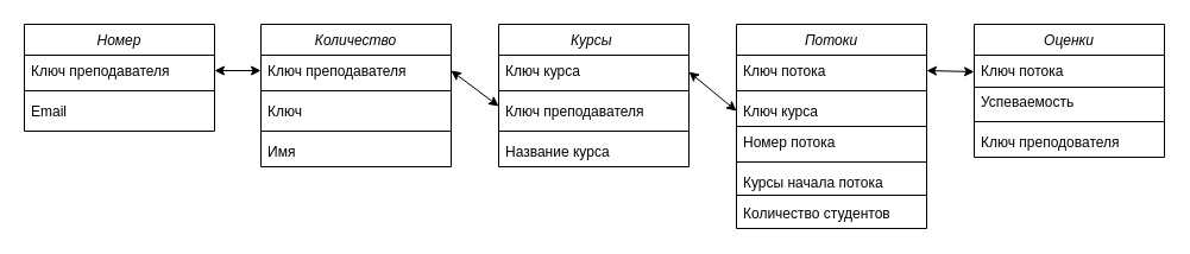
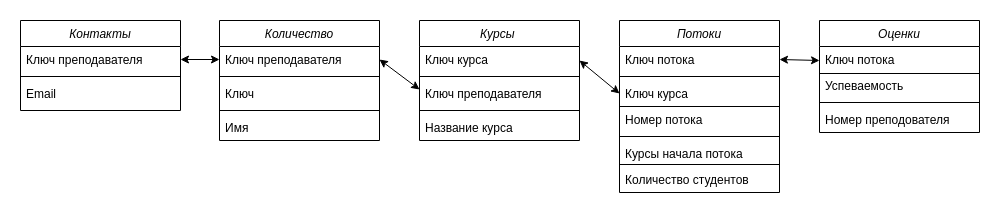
  <mxCell id="0" />
  <mxCell id="1" parent="0" />
  <mxCell id="2" value="Количество" style="swimlane;fontStyle=2;align=center;verticalAlign=top;childLayout=stackLayout;horizontal=1;startSize=26;horizontalStack=0;resizeParent=1;resizeLast=0;collapsible=1;marginBottom=0;rounded=0;shadow=0;strokeWidth=1;" vertex="1" parent="1"><mxGeometry x="219" y="20" width="160" height="120" as="geometry"><mxRectangle x="200" y="110" width="160" height="26" as="alternateBounds" /></mxGeometry></mxCell>
  <mxCell id="3" value="Ключ преподавателя" style="text;align=left;verticalAlign=top;spacingLeft=4;spacingRight=4;overflow=hidden;rotatable=0;points=[[0,0.5],[1,0.5]];portConstraint=eastwest;" vertex="1" parent="2"><mxGeometry y="26" width="160" height="26" as="geometry" /></mxCell>
  <mxCell id="4" value="" style="line;html=1;strokeWidth=1;align=left;verticalAlign=middle;spacingTop=-1;spacingLeft=3;spacingRight=3;rotatable=0;labelPosition=right;points=[];portConstraint=eastwest;" vertex="1" parent="2"><mxGeometry y="52" width="160" height="8" as="geometry" /></mxCell>
  <mxCell id="5" value="Ключ" style="text;align=left;verticalAlign=top;spacingLeft=4;spacingRight=4;overflow=hidden;rotatable=0;points=[[0,0.5],[1,0.5]];portConstraint=eastwest;rounded=0;shadow=0;html=0;" vertex="1" parent="2"><mxGeometry y="60" width="160" height="26" as="geometry" /></mxCell>
  <mxCell id="6" value="" style="line;html=1;strokeWidth=1;align=left;verticalAlign=middle;spacingTop=-1;spacingLeft=3;spacingRight=3;rotatable=0;labelPosition=right;points=[];portConstraint=eastwest;" vertex="1" parent="2"><mxGeometry y="86" width="160" height="8" as="geometry" /></mxCell>
  <mxCell id="7" value="Имя " style="text;align=left;verticalAlign=top;spacingLeft=4;spacingRight=4;overflow=hidden;rotatable=0;points=[[0,0.5],[1,0.5]];portConstraint=eastwest;rounded=0;shadow=0;html=0;" vertex="1" parent="2"><mxGeometry y="94" width="160" height="26" as="geometry" /></mxCell>
- <mxCell id="8" value="Номер" style="swimlane;fontStyle=2;align=center;verticalAlign=top;childLayout=stackLayout;horizontal=1;startSize=26;horizontalStack=0;resizeParent=1;resizeLast=0;collapsible=1;marginBottom=0;rounded=0;shadow=0;strokeWidth=1;" vertex="1" parent="1"><mxGeometry x="20" y="20" width="160" height="90" as="geometry"><mxRectangle x="200" y="110" width="160" height="26" as="alternateBounds" /></mxGeometry></mxCell>
+ <mxCell id="8" value="Контакты" style="swimlane;fontStyle=2;align=center;verticalAlign=top;childLayout=stackLayout;horizontal=1;startSize=26;horizontalStack=0;resizeParent=1;resizeLast=0;collapsible=1;marginBottom=0;rounded=0;shadow=0;strokeWidth=1;" vertex="1" parent="1"><mxGeometry x="20" y="20" width="160" height="90" as="geometry"><mxRectangle x="200" y="110" width="160" height="26" as="alternateBounds" /></mxGeometry></mxCell>
  <mxCell id="9" value="Ключ преподавателя" style="text;align=left;verticalAlign=top;spacingLeft=4;spacingRight=4;overflow=hidden;rotatable=0;points=[[0,0.5],[1,0.5]];portConstraint=eastwest;" vertex="1" parent="8"><mxGeometry y="26" width="160" height="26" as="geometry" /></mxCell>
  <mxCell id="10" value="" style="line;html=1;strokeWidth=1;align=left;verticalAlign=middle;spacingTop=-1;spacingLeft=3;spacingRight=3;rotatable=0;labelPosition=right;points=[];portConstraint=eastwest;" vertex="1" parent="8"><mxGeometry y="52" width="160" height="8" as="geometry" /></mxCell>
  <mxCell id="11" value="Email" style="text;align=left;verticalAlign=top;spacingLeft=4;spacingRight=4;overflow=hidden;rotatable=0;points=[[0,0.5],[1,0.5]];portConstraint=eastwest;rounded=0;shadow=0;html=0;" vertex="1" parent="8"><mxGeometry y="60" width="160" height="26" as="geometry" /></mxCell>
  <mxCell id="12" value="Курсы " style="swimlane;fontStyle=2;align=center;verticalAlign=top;childLayout=stackLayout;horizontal=1;startSize=26;horizontalStack=0;resizeParent=1;resizeLast=0;collapsible=1;marginBottom=0;rounded=0;shadow=0;strokeWidth=1;" vertex="1" parent="1"><mxGeometry x="419" y="20" width="160" height="120" as="geometry"><mxRectangle x="400" y="640" width="160" height="26" as="alternateBounds" /></mxGeometry></mxCell>
  <mxCell id="13" value="Ключ курса" style="text;align=left;verticalAlign=top;spacingLeft=4;spacingRight=4;overflow=hidden;rotatable=0;points=[[0,0.5],[1,0.5]];portConstraint=eastwest;" vertex="1" parent="12"><mxGeometry y="26" width="160" height="26" as="geometry" /></mxCell>
  <mxCell id="14" value="" style="line;html=1;strokeWidth=1;align=left;verticalAlign=middle;spacingTop=-1;spacingLeft=3;spacingRight=3;rotatable=0;labelPosition=right;points=[];portConstraint=eastwest;" vertex="1" parent="12"><mxGeometry y="52" width="160" height="8" as="geometry" /></mxCell>
  <mxCell id="15" value="Ключ преподавателя" style="text;align=left;verticalAlign=top;spacingLeft=4;spacingRight=4;overflow=hidden;rotatable=0;points=[[0,0.5],[1,0.5]];portConstraint=eastwest;" vertex="1" parent="12"><mxGeometry y="60" width="160" height="26" as="geometry" /></mxCell>
  <mxCell id="16" value="" style="line;html=1;strokeWidth=1;align=left;verticalAlign=middle;spacingTop=-1;spacingLeft=3;spacingRight=3;rotatable=0;labelPosition=right;points=[];portConstraint=eastwest;" vertex="1" parent="12"><mxGeometry y="86" width="160" height="8" as="geometry" /></mxCell>
  <mxCell id="17" value="Название курса" style="text;align=left;verticalAlign=top;spacingLeft=4;spacingRight=4;overflow=hidden;rotatable=0;points=[[0,0.5],[1,0.5]];portConstraint=eastwest;" vertex="1" parent="12"><mxGeometry y="94" width="160" height="26" as="geometry" /></mxCell>
  <mxCell id="18" value="Потоки" style="swimlane;fontStyle=2;align=center;verticalAlign=top;childLayout=stackLayout;horizontal=1;startSize=26;horizontalStack=0;resizeParent=1;resizeLast=0;collapsible=1;marginBottom=0;rounded=0;shadow=0;strokeWidth=1;" vertex="1" parent="1"><mxGeometry x="619" y="20" width="160" height="172" as="geometry"><mxRectangle x="200" y="110" width="160" height="26" as="alternateBounds" /></mxGeometry></mxCell>
  <mxCell id="19" value="Ключ потока" style="text;align=left;verticalAlign=top;spacingLeft=4;spacingRight=4;overflow=hidden;rotatable=0;points=[[0,0.5],[1,0.5]];portConstraint=eastwest;" vertex="1" parent="18"><mxGeometry y="26" width="160" height="26" as="geometry" /></mxCell>
  <mxCell id="20" value="" style="line;html=1;strokeWidth=1;align=left;verticalAlign=middle;spacingTop=-1;spacingLeft=3;spacingRight=3;rotatable=0;labelPosition=right;points=[];portConstraint=eastwest;" vertex="1" parent="18"><mxGeometry y="52" width="160" height="8" as="geometry" /></mxCell>
  <mxCell id="21" value="Ключ курса " style="text;align=left;verticalAlign=top;spacingLeft=4;spacingRight=4;overflow=hidden;rotatable=0;points=[[0,0.5],[1,0.5]];portConstraint=eastwest;" vertex="1" parent="18"><mxGeometry y="60" width="160" height="26" as="geometry" /></mxCell>
  <mxCell id="22" value="Номер потока" style="text;align=left;verticalAlign=top;spacingLeft=4;spacingRight=4;overflow=hidden;rotatable=0;points=[[0,0.5],[1,0.5]];portConstraint=eastwest;" vertex="1" parent="18"><mxGeometry y="86" width="160" height="26" as="geometry" /></mxCell>
  <mxCell id="23" value="" style="line;html=1;strokeWidth=1;align=left;verticalAlign=middle;spacingTop=-1;spacingLeft=3;spacingRight=3;rotatable=0;labelPosition=right;points=[];portConstraint=eastwest;" vertex="1" parent="18"><mxGeometry y="112" width="160" height="8" as="geometry" /></mxCell>
  <mxCell id="24" value="Курсы начала потока" style="text;align=left;verticalAlign=top;spacingLeft=4;spacingRight=4;overflow=hidden;rotatable=0;points=[[0,0.5],[1,0.5]];portConstraint=eastwest;" vertex="1" parent="18"><mxGeometry y="120" width="160" height="26" as="geometry" /></mxCell>
  <mxCell id="25" value="Количество студентов" style="text;align=left;verticalAlign=top;spacingLeft=4;spacingRight=4;overflow=hidden;rotatable=0;points=[[0,0.5],[1,0.5]];portConstraint=eastwest;" vertex="1" parent="18"><mxGeometry y="146" width="160" height="26" as="geometry" /></mxCell>
  <mxCell id="26" value="Оценки" style="swimlane;fontStyle=2;align=center;verticalAlign=top;childLayout=stackLayout;horizontal=1;startSize=26;horizontalStack=0;resizeParent=1;resizeLast=0;collapsible=1;marginBottom=0;rounded=0;shadow=0;strokeWidth=1;" vertex="1" parent="1"><mxGeometry x="819" y="20" width="160" height="112" as="geometry"><mxRectangle x="200" y="110" width="160" height="26" as="alternateBounds" /></mxGeometry></mxCell>
  <mxCell id="27" value="Ключ потока" style="text;align=left;verticalAlign=top;spacingLeft=4;spacingRight=4;overflow=hidden;rotatable=0;points=[[0,0.5],[1,0.5]];portConstraint=eastwest;" vertex="1" parent="26"><mxGeometry y="26" width="160" height="26" as="geometry" /></mxCell>
  <mxCell id="28" value="Успеваемость" style="text;align=left;verticalAlign=top;spacingLeft=4;spacingRight=4;overflow=hidden;rotatable=0;points=[[0,0.5],[1,0.5]];portConstraint=eastwest;" vertex="1" parent="26"><mxGeometry y="52" width="160" height="26" as="geometry" /></mxCell>
  <mxCell id="29" value="" style="line;html=1;strokeWidth=1;align=left;verticalAlign=middle;spacingTop=-1;spacingLeft=3;spacingRight=3;rotatable=0;labelPosition=right;points=[];portConstraint=eastwest;" vertex="1" parent="26"><mxGeometry y="78" width="160" height="8" as="geometry" /></mxCell>
- <mxCell id="30" value="Ключ преподователя" style="text;align=left;verticalAlign=top;spacingLeft=4;spacingRight=4;overflow=hidden;rotatable=0;points=[[0,0.5],[1,0.5]];portConstraint=eastwest;" vertex="1" parent="26"><mxGeometry y="86" width="160" height="26" as="geometry" /></mxCell>
+ <mxCell id="30" value="Номер преподователя" style="text;align=left;verticalAlign=top;spacingLeft=4;spacingRight=4;overflow=hidden;rotatable=0;points=[[0,0.5],[1,0.5]];portConstraint=eastwest;" vertex="1" parent="26"><mxGeometry y="86" width="160" height="26" as="geometry" /></mxCell>
  <mxCell id="31" value="" style="line;html=1;strokeWidth=1;align=left;verticalAlign=middle;spacingTop=-1;spacingLeft=3;spacingRight=3;rotatable=0;labelPosition=right;points=[];portConstraint=eastwest;" vertex="1" parent="1"><mxGeometry x="619" y="102" width="160" height="8" as="geometry" /></mxCell>
  <mxCell id="32" value="" style="line;html=1;strokeWidth=1;align=left;verticalAlign=middle;spacingTop=-1;spacingLeft=3;spacingRight=3;rotatable=0;labelPosition=right;points=[];portConstraint=eastwest;" vertex="1" parent="1"><mxGeometry x="619" y="160" width="160" height="8" as="geometry" /></mxCell>
  <mxCell id="33" value="" style="endArrow=classic;startArrow=classic;html=1;exitX=1;exitY=0.5;exitDx=0;exitDy=0;entryX=0;entryY=0.5;entryDx=0;entryDy=0;" edge="1" parent="1" source="9" target="3"><mxGeometry width="50" height="50" relative="1" as="geometry"><mxPoint x="449" y="190" as="sourcePoint" /><mxPoint x="499" y="140" as="targetPoint" /></mxGeometry></mxCell>
  <mxCell id="34" value="" style="endArrow=classic;startArrow=classic;html=1;exitX=1;exitY=0.5;exitDx=0;exitDy=0;" edge="1" parent="1" source="19"><mxGeometry width="50" height="50" relative="1" as="geometry"><mxPoint x="769" y="110" as="sourcePoint" /><mxPoint x="819" y="60" as="targetPoint" /></mxGeometry></mxCell>
  <mxCell id="35" value="" style="endArrow=classic;startArrow=classic;html=1;exitX=1;exitY=0.5;exitDx=0;exitDy=0;" edge="1" parent="1" source="3"><mxGeometry width="50" height="50" relative="1" as="geometry"><mxPoint x="379" y="110" as="sourcePoint" /><mxPoint x="419" y="89" as="targetPoint" /></mxGeometry></mxCell>
  <mxCell id="36" value="" style="endArrow=classic;startArrow=classic;html=1;entryX=0;entryY=0.5;entryDx=0;entryDy=0;" edge="1" parent="1" target="21"><mxGeometry width="50" height="50" relative="1" as="geometry"><mxPoint x="579" y="60" as="sourcePoint" /><mxPoint x="629" y="10" as="targetPoint" /></mxGeometry></mxCell>
  <mxCell id="37" value="" style="line;html=1;strokeWidth=1;align=left;verticalAlign=middle;spacingTop=-1;spacingLeft=3;spacingRight=3;rotatable=0;labelPosition=right;points=[];portConstraint=eastwest;" vertex="1" parent="1"><mxGeometry x="819" y="69" width="160" height="8" as="geometry" /></mxCell>
